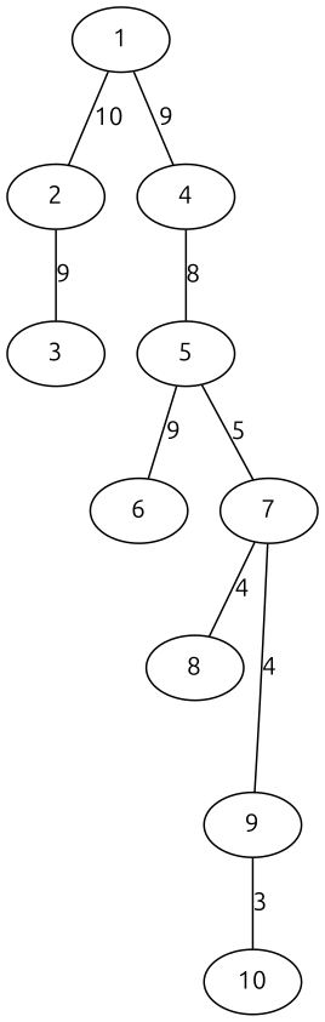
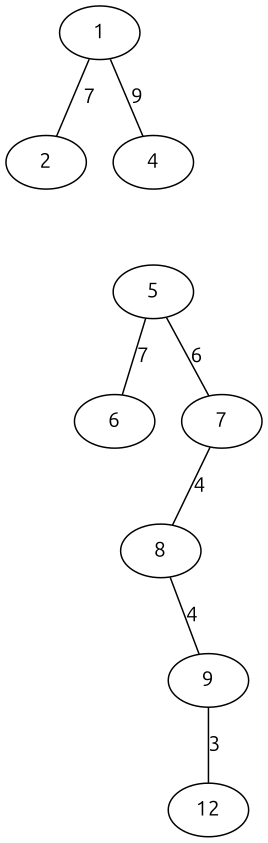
  graph {
    fontname=Ubuntu
    node [fontname=Ubuntu]
    edge [fontname=Ubuntu]
    1
    2
    4
-   3
    5
    6
    7
    8
    9
-   10
-   1 -- 2 [label=10]
+   10 [label=12]
+   1 -- 2 [label=7]
    1 -- 4 [label=9]
-   2 -- 3 [label=9]
-   4 -- 5 [label=8]
-   5 -- 6 [label=9]
-   5 -- 7 [label=5]
+   5 -- 6 [label=7]
+   5 -- 7 [label=6]
    7 -- 8 [label=4]
-   7 -- 9 [label=4]
+   8 -- 9 [label=4]
    9 -- 10 [label=3]
  }
